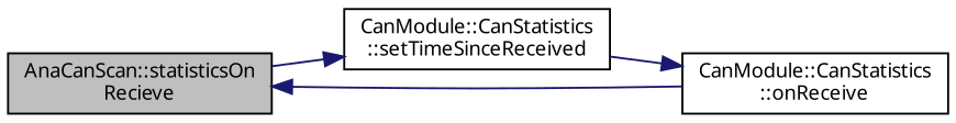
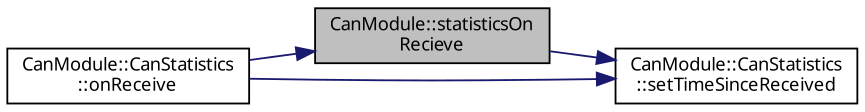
  digraph {
    fontname="Noto Sans"
    rankdir=LR
    node [color=black fillcolor=white fontname="Noto Sans" fontsize=10 shape=record style=filled]
    edge [color=midnightblue fontname="Noto Sans" fontsize=10 labelfontname=Helvetica labelfontsize=10 style=solid]
-   n1 [fillcolor=grey75 fontcolor=black height=0.2 label="AnaCanScan::statisticsOn\lRecieve" width=0.4]
+   n1 [fillcolor=grey75 fontcolor=black height=0.2 label="CanModule::statisticsOn\lRecieve" width=0.4]
    n2 [height=0.2 label="CanModule::CanStatistics\l::setTimeSinceReceived" width=0.4]
    n3 [height=0.2 label="CanModule::CanStatistics\l::onReceive" width=0.4]
    n1 -> n2
    n3 -> n1
-   n2 -> n3
+   n3 -> n2
  }
